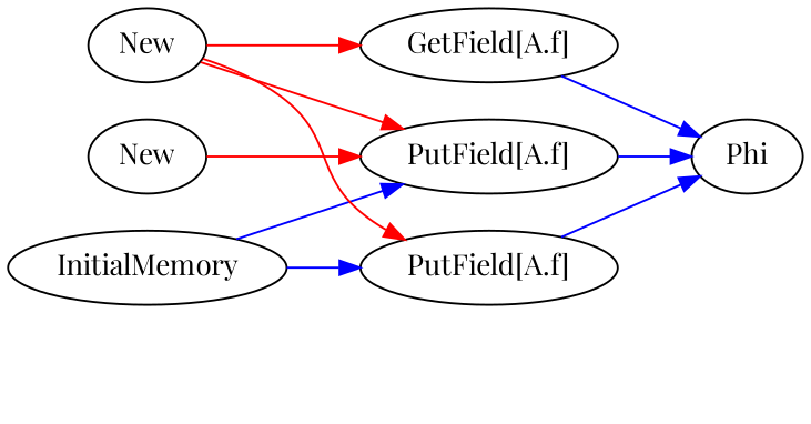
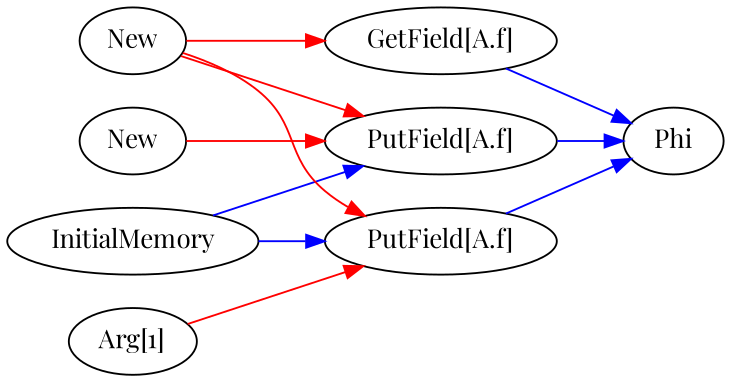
  digraph {
    fontname="Playfair Display"
    rankdir=LR
    node [fontname="Playfair Display"]
    edge [color=blue fontname="Playfair Display"]
    n1 [label=InitialMemory]
    n2 [label="PutField[A.f]"]
    n3 [label="PutField[A.f]"]
    n4 [label=Phi]
+   n5 [label="Arg[1]"]
    n6 [label=New]
    n7 [label="GetField[A.f]"]
    n8 [label=New]
    n1 -> n2
    n1 -> n3
    n2 -> n4
    n3 -> n4
+   n5 -> n3 [color=red]
    n6 -> n2 [color=red]
    n6 -> n3 [color=red]
    n6 -> n7 [color=red]
    n7 -> n4
    n8 -> n2 [color=red]
  }
